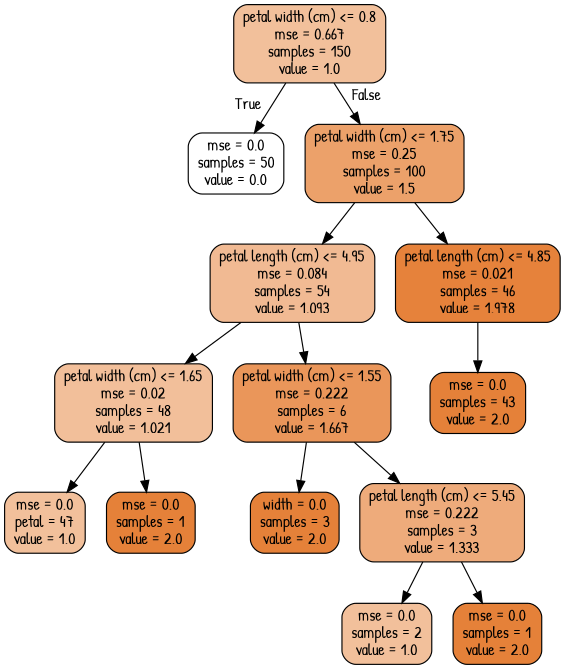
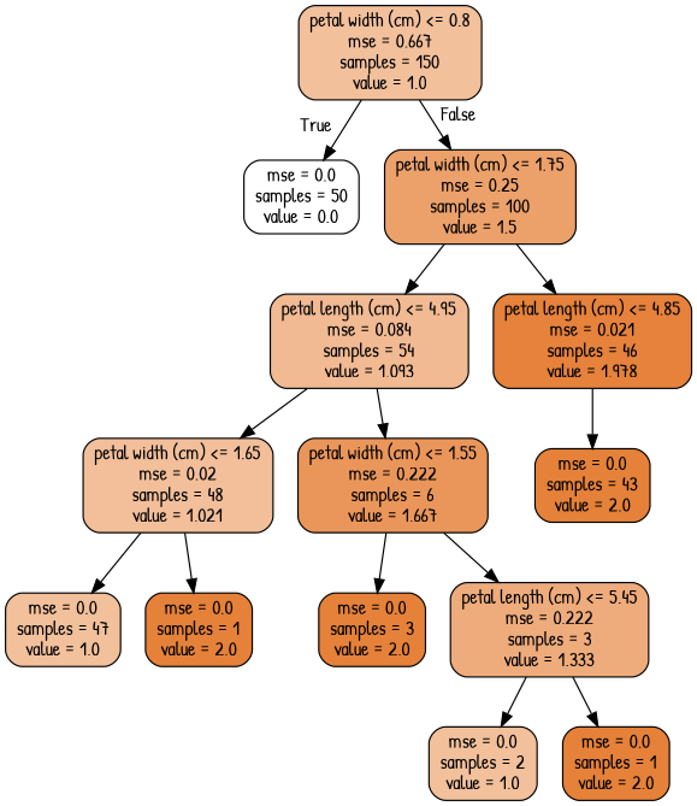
  digraph {
    fontname="Patrick Hand"
    node [color=black fillcolor="#e58139ff" fontname="Patrick Hand" shape=box style="filled, rounded"]
    edge [fontname="Patrick Hand"]
    n1 [fillcolor="#e5813980" label="petal width (cm) <= 0.8\nmse = 0.667\nsamples = 150\nvalue = 1.0"]
    n2 [fillcolor="#e5813900" label="mse = 0.0\nsamples = 50\nvalue = 0.0"]
    n3 [fillcolor="#e58139bf" label="petal width (cm) <= 1.75\nmse = 0.25\nsamples = 100\nvalue = 1.5"]
    n4 [fillcolor="#e581398b" label="petal length (cm) <= 4.95\nmse = 0.084\nsamples = 54\nvalue = 1.093"]
    n5 [fillcolor="#e58139fc" label="petal length (cm) <= 4.85\nmse = 0.021\nsamples = 46\nvalue = 1.978"]
    n6 [fillcolor="#e5813982" label="petal width (cm) <= 1.65\nmse = 0.02\nsamples = 48\nvalue = 1.021"]
    n7 [fillcolor="#e58139d4" label="petal width (cm) <= 1.55\nmse = 0.222\nsamples = 6\nvalue = 1.667"]
    n8 [label="mse = 0.0\nsamples = 43\nvalue = 2.0"]
-   n9 [fillcolor="#e5813980" label="mse = 0.0\npetal = 47\nvalue = 1.0"]
+   n9 [fillcolor="#e5813980" label="mse = 0.0\nsamples = 47\nvalue = 1.0"]
    n10 [label="mse = 0.0\nsamples = 1\nvalue = 2.0"]
-   n11 [label="width = 0.0\nsamples = 3\nvalue = 2.0"]
+   n11 [label="mse = 0.0\nsamples = 3\nvalue = 2.0"]
    n12 [fillcolor="#e58139aa" label="petal length (cm) <= 5.45\nmse = 0.222\nsamples = 3\nvalue = 1.333"]
    n13 [fillcolor="#e5813980" label="mse = 0.0\nsamples = 2\nvalue = 1.0"]
    n14 [label="mse = 0.0\nsamples = 1\nvalue = 2.0"]
    n1 -> n2 [headlabel=True labelangle=45 labeldistance=2.5]
    n1 -> n3 [headlabel=False labelangle=-45 labeldistance=2.5]
    n3 -> n4
    n3 -> n5
    n4 -> n6
    n4 -> n7
    n5 -> n8
    n6 -> n9
    n6 -> n10
    n7 -> n11
    n7 -> n12
    n12 -> n13
    n12 -> n14
  }
